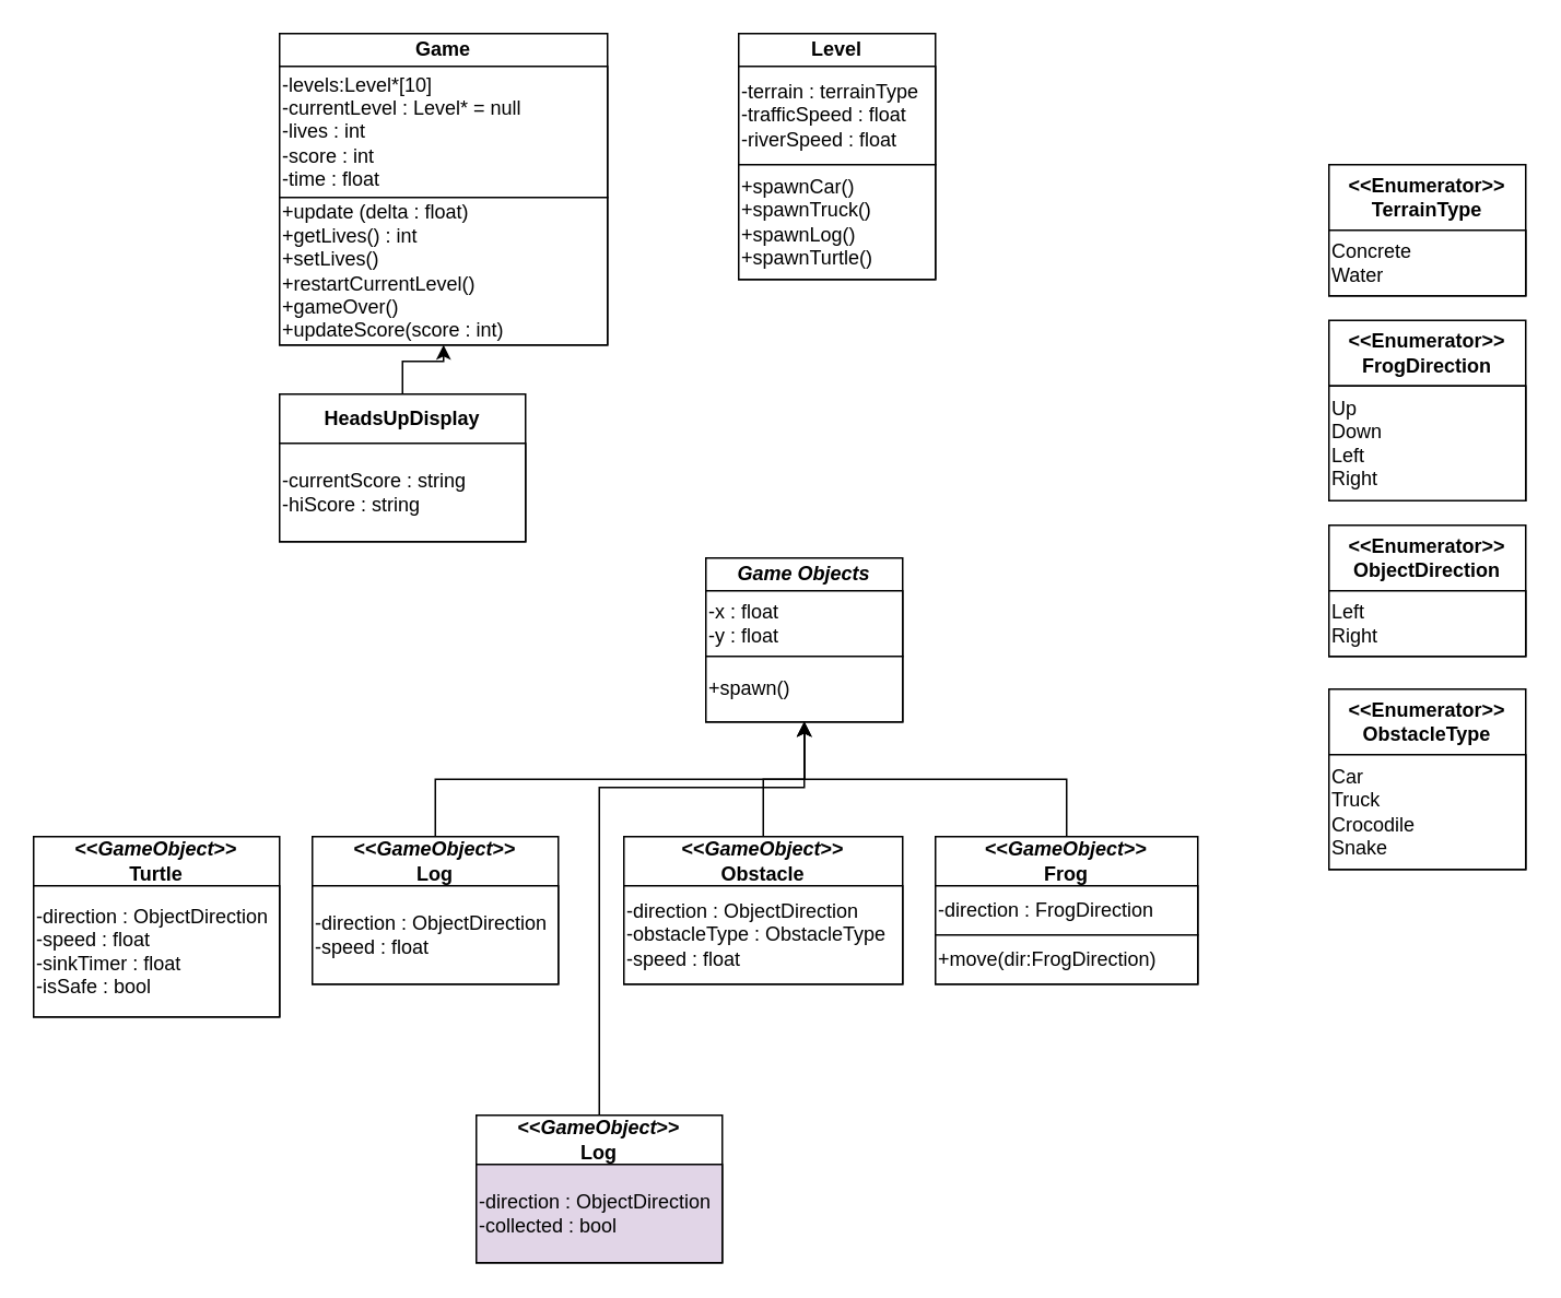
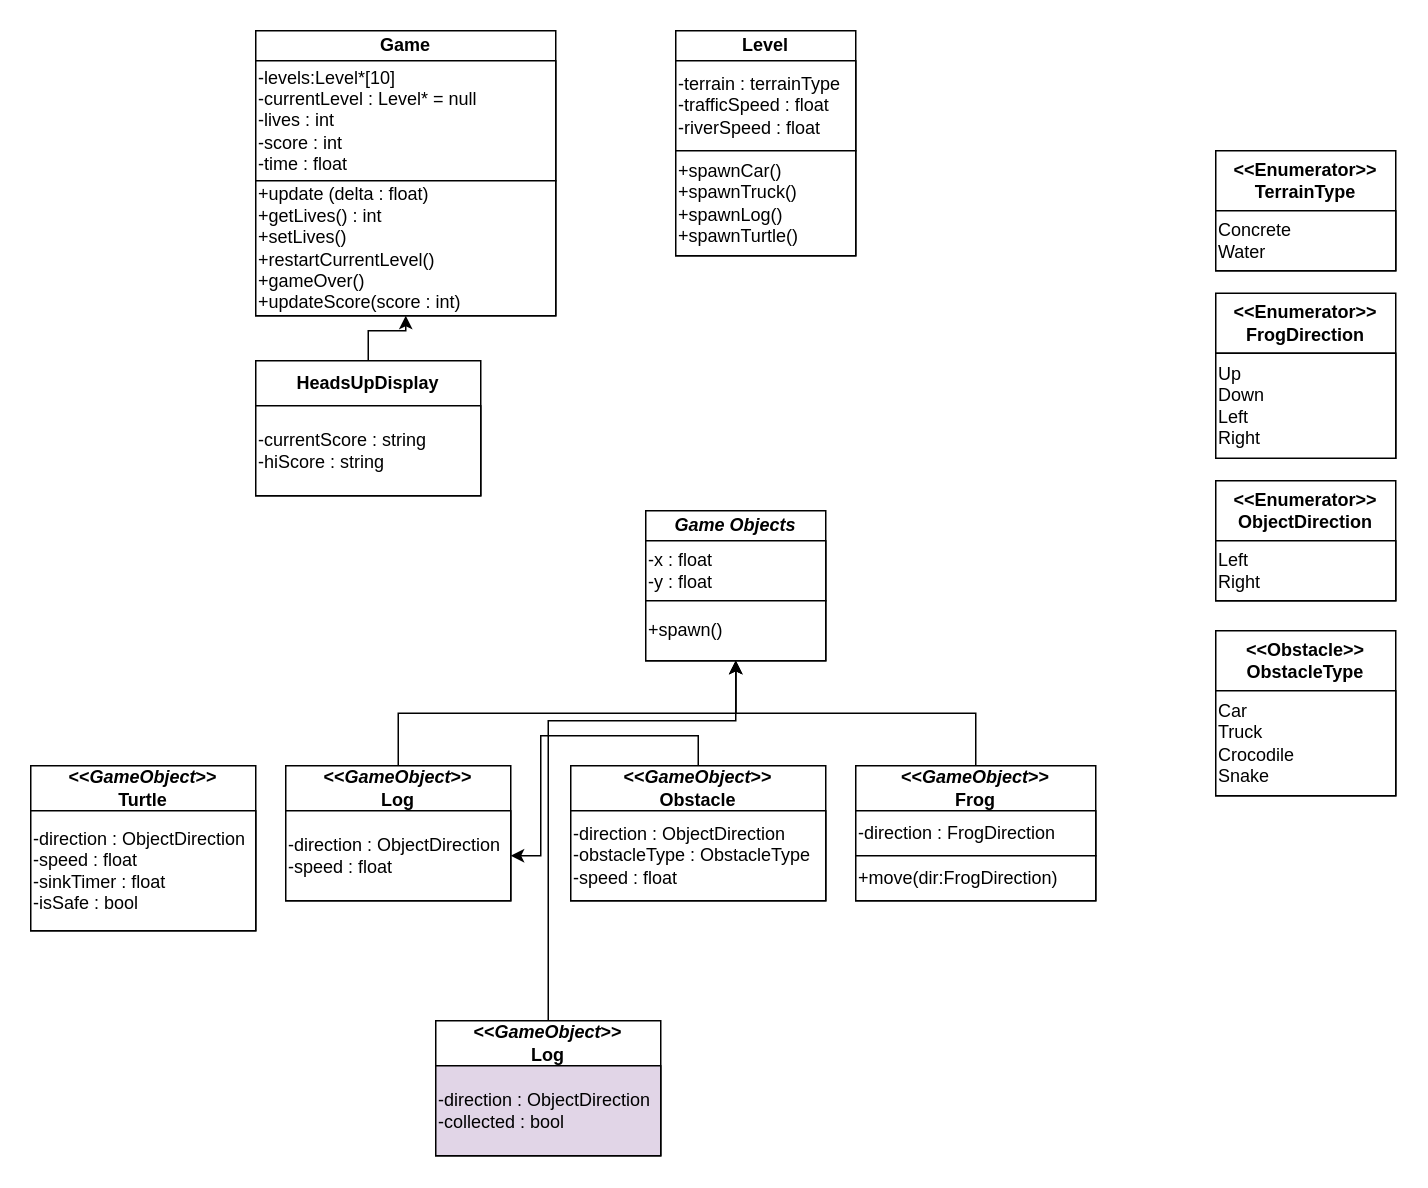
  <mxCell id="0" />
  <mxCell id="1" parent="0" />
  <mxCell id="2" value="&lt;div&gt;Game&lt;/div&gt;" style="swimlane;whiteSpace=wrap;html=1;startSize=20;" vertex="1" parent="1"><mxGeometry x="170" y="20" width="200" height="190" as="geometry" /></mxCell>
  <mxCell id="3" value="-levels:Level*[10]&lt;div&gt;-currentLevel : Level* = null&lt;/div&gt;&lt;div&gt;-lives : int&lt;/div&gt;&lt;div&gt;-score : int&lt;/div&gt;&lt;div&gt;-time : float&lt;/div&gt;" style="rounded=0;whiteSpace=wrap;html=1;align=left;" vertex="1" parent="2"><mxGeometry y="20" width="200" height="80" as="geometry" /></mxCell>
  <mxCell id="4" value="&lt;div&gt;+update (delta : float)&lt;/div&gt;+getLives() : int&lt;div&gt;+setLives()&lt;/div&gt;&lt;div&gt;+restartCurrentLevel()&lt;/div&gt;&lt;div&gt;+gameOver()&lt;/div&gt;&lt;div&gt;+updateScore(score : int)&lt;/div&gt;" style="rounded=0;whiteSpace=wrap;html=1;align=left;" vertex="1" parent="2"><mxGeometry y="100" width="200" height="90" as="geometry" /></mxCell>
  <mxCell id="5" style="edgeStyle=orthogonalEdgeStyle;rounded=0;orthogonalLoop=1;jettySize=auto;html=1;exitX=0.5;exitY=0;exitDx=0;exitDy=0;" edge="1" parent="1" source="6" target="4"><mxGeometry relative="1" as="geometry" /></mxCell>
  <mxCell id="6" value="HeadsUpDisplay" style="swimlane;whiteSpace=wrap;html=1;startSize=30;" vertex="1" parent="1"><mxGeometry x="170" y="240" width="150" height="90" as="geometry" /></mxCell>
  <mxCell id="7" value="-currentScore : string&lt;div&gt;&lt;span style=&quot;background-color: initial;&quot;&gt;-hiScore : string&lt;/span&gt;&lt;/div&gt;" style="rounded=0;whiteSpace=wrap;html=1;align=left;" vertex="1" parent="6"><mxGeometry y="30" width="150" height="60" as="geometry" /></mxCell>
  <mxCell id="8" value="Level" style="swimlane;whiteSpace=wrap;html=1;startSize=20;" vertex="1" parent="1"><mxGeometry x="450" y="20" width="120" height="150" as="geometry" /></mxCell>
  <mxCell id="9" value="-terrain : terrainType&lt;div&gt;-trafficSpeed : float&lt;/div&gt;&lt;div&gt;-riverSpeed : float&lt;/div&gt;" style="rounded=0;whiteSpace=wrap;html=1;align=left;" vertex="1" parent="8"><mxGeometry y="20" width="120" height="60" as="geometry" /></mxCell>
  <mxCell id="10" value="+spawnCar()&lt;div&gt;+spawnTruck()&lt;/div&gt;&lt;div&gt;+spawnLog()&lt;/div&gt;&lt;div&gt;+spawnTurtle()&lt;/div&gt;" style="rounded=0;whiteSpace=wrap;html=1;align=left;" vertex="1" parent="8"><mxGeometry y="80" width="120" height="70" as="geometry" /></mxCell>
  <mxCell id="11" style="edgeStyle=orthogonalEdgeStyle;rounded=0;orthogonalLoop=1;jettySize=auto;html=1;exitX=0.5;exitY=0;exitDx=0;exitDy=0;entryX=0.5;entryY=1;entryDx=0;entryDy=0;" edge="1" parent="1" source="12" target="22"><mxGeometry relative="1" as="geometry" /></mxCell>
  <mxCell id="12" value="&lt;div&gt;&amp;lt;&amp;lt;&lt;i&gt;GameObject&lt;/i&gt;&amp;gt;&amp;gt;&lt;/div&gt;Frog" style="swimlane;whiteSpace=wrap;html=1;startSize=30;" vertex="1" parent="1"><mxGeometry x="570" y="510" width="160" height="90" as="geometry" /></mxCell>
  <mxCell id="13" value="&lt;div&gt;-direction : FrogDirection&lt;/div&gt;" style="rounded=0;whiteSpace=wrap;html=1;align=left;" vertex="1" parent="12"><mxGeometry y="30" width="160" height="30" as="geometry" /></mxCell>
  <mxCell id="14" value="+move(dir:FrogDirection)" style="rounded=0;whiteSpace=wrap;html=1;align=left;" vertex="1" parent="12"><mxGeometry y="60" width="160" height="30" as="geometry" /></mxCell>
  <mxCell id="15" value="&amp;lt;&amp;lt;Enumerator&lt;span style=&quot;background-color: initial;&quot;&gt;&amp;gt;&amp;gt;&lt;/span&gt;&lt;div&gt;TerrainType&lt;/div&gt;" style="swimlane;whiteSpace=wrap;html=1;startSize=40;" vertex="1" parent="1"><mxGeometry x="810" y="100" width="120" height="80" as="geometry" /></mxCell>
  <mxCell id="16" value="Concrete&lt;div&gt;Water&lt;/div&gt;" style="rounded=0;whiteSpace=wrap;html=1;align=left;" vertex="1" parent="15"><mxGeometry y="40" width="120" height="40" as="geometry" /></mxCell>
  <mxCell id="17" value="&amp;lt;&amp;lt;Enumerator&amp;gt;&amp;gt;&lt;div&gt;FrogDirection&lt;/div&gt;" style="swimlane;whiteSpace=wrap;html=1;startSize=40;" vertex="1" parent="1"><mxGeometry x="810" y="195" width="120" height="110" as="geometry" /></mxCell>
  <mxCell id="18" value="Up&lt;div&gt;Down&lt;/div&gt;&lt;div&gt;Left&lt;/div&gt;&lt;div&gt;Right&lt;/div&gt;" style="rounded=0;whiteSpace=wrap;html=1;align=left;" vertex="1" parent="17"><mxGeometry y="40" width="120" height="70" as="geometry" /></mxCell>
- <mxCell id="19" style="edgeStyle=orthogonalEdgeStyle;rounded=0;orthogonalLoop=1;jettySize=auto;html=1;exitX=0.5;exitY=0;exitDx=0;exitDy=0;entryX=0.5;entryY=1;entryDx=0;entryDy=0;" edge="1" parent="1" source="20" target="24"><mxGeometry relative="1" as="geometry" /></mxCell>
+ <mxCell id="19" style="edgeStyle=orthogonalEdgeStyle;rounded=0;orthogonalLoop=1;jettySize=auto;html=1;exitX=0.5;exitY=0;exitDx=0;exitDy=0;" edge="1" parent="1" source="20" target="27"><mxGeometry relative="1" as="geometry" /></mxCell>
  <mxCell id="20" value="&amp;lt;&amp;lt;&lt;i&gt;GameObject&lt;/i&gt;&amp;gt;&amp;gt;&lt;div&gt;Obstacle&lt;/div&gt;" style="swimlane;whiteSpace=wrap;html=1;startSize=30;" vertex="1" parent="1"><mxGeometry x="380" y="510" width="170" height="90" as="geometry"><mxRectangle x="250" y="810" width="140" height="40" as="alternateBounds" /></mxGeometry></mxCell>
  <mxCell id="21" value="-direction : ObjectDirection&lt;div&gt;-obstacleType : ObstacleType&lt;/div&gt;&lt;div&gt;-speed : float&lt;/div&gt;" style="rounded=0;whiteSpace=wrap;html=1;align=left;" vertex="1" parent="20"><mxGeometry y="30" width="170" height="60" as="geometry" /></mxCell>
  <mxCell id="22" value="&lt;i&gt;Game Objects&lt;/i&gt;" style="swimlane;whiteSpace=wrap;html=1;startSize=20;" vertex="1" parent="1"><mxGeometry x="430" y="340" width="120" height="100" as="geometry" /></mxCell>
  <mxCell id="23" value="-x : float&lt;div&gt;-y : float&lt;/div&gt;" style="rounded=0;whiteSpace=wrap;html=1;align=left;" vertex="1" parent="22"><mxGeometry y="20" width="120" height="40" as="geometry" /></mxCell>
  <mxCell id="24" value="+spawn()" style="rounded=0;whiteSpace=wrap;html=1;align=left;" vertex="1" parent="22"><mxGeometry y="60" width="120" height="40" as="geometry" /></mxCell>
  <mxCell id="25" style="edgeStyle=orthogonalEdgeStyle;rounded=0;orthogonalLoop=1;jettySize=auto;html=1;exitX=0.5;exitY=0;exitDx=0;exitDy=0;entryX=0.5;entryY=1;entryDx=0;entryDy=0;" edge="1" parent="1" source="26" target="24"><mxGeometry relative="1" as="geometry"><mxPoint x="460" y="450" as="targetPoint" /></mxGeometry></mxCell>
  <mxCell id="26" value="&amp;lt;&amp;lt;&lt;i&gt;GameObject&lt;/i&gt;&amp;gt;&amp;gt;&lt;div&gt;Log&lt;/div&gt;" style="swimlane;whiteSpace=wrap;html=1;startSize=30;" vertex="1" parent="1"><mxGeometry x="190" y="510" width="150" height="90" as="geometry" /></mxCell>
  <mxCell id="27" value="-direction : ObjectDirection&lt;div&gt;-speed : float&lt;/div&gt;" style="rounded=0;whiteSpace=wrap;html=1;align=left;" vertex="1" parent="26"><mxGeometry y="30" width="150" height="60" as="geometry" /></mxCell>
  <mxCell id="28" value="&amp;lt;&amp;lt;&lt;i&gt;GameObject&lt;/i&gt;&amp;gt;&amp;gt;&lt;div&gt;Turtle&lt;/div&gt;" style="swimlane;whiteSpace=wrap;html=1;startSize=30;" vertex="1" parent="1"><mxGeometry x="20" y="510" width="150" height="110" as="geometry" /></mxCell>
  <mxCell id="29" value="-direction : ObjectDirection&lt;div&gt;-speed : float&lt;/div&gt;&lt;div&gt;-sinkTimer : float&lt;/div&gt;&lt;div&gt;-isSafe : bool&lt;/div&gt;" style="rounded=0;whiteSpace=wrap;html=1;align=left;" vertex="1" parent="28"><mxGeometry y="30" width="150" height="80" as="geometry" /></mxCell>
  <mxCell id="30" value="&amp;lt;&amp;lt;Enumerator&amp;gt;&amp;gt;&lt;div&gt;ObjectDirection&lt;/div&gt;" style="swimlane;whiteSpace=wrap;html=1;startSize=40;" vertex="1" parent="1"><mxGeometry x="810" y="320" width="120" height="80" as="geometry" /></mxCell>
  <mxCell id="31" value="&lt;div&gt;Left&lt;/div&gt;&lt;div&gt;Right&lt;/div&gt;" style="rounded=0;whiteSpace=wrap;html=1;align=left;" vertex="1" parent="30"><mxGeometry y="40" width="120" height="40" as="geometry" /></mxCell>
- <mxCell id="32" value="&amp;lt;&amp;lt;Enumerator&amp;gt;&amp;gt;&lt;div&gt;ObstacleType&lt;/div&gt;" style="swimlane;whiteSpace=wrap;html=1;startSize=40;" vertex="1" parent="1"><mxGeometry x="810" y="420" width="120" height="110" as="geometry" /></mxCell>
+ <mxCell id="32" value="&amp;lt;&amp;lt;Obstacle&amp;gt;&amp;gt;&lt;div&gt;ObstacleType&lt;/div&gt;" style="swimlane;whiteSpace=wrap;html=1;startSize=40;" vertex="1" parent="1"><mxGeometry x="810" y="420" width="120" height="110" as="geometry" /></mxCell>
  <mxCell id="33" value="&lt;div&gt;Car&lt;/div&gt;&lt;div&gt;Truck&lt;/div&gt;&lt;div&gt;Crocodile&lt;/div&gt;&lt;div&gt;Snake&lt;/div&gt;" style="rounded=0;whiteSpace=wrap;html=1;align=left;" vertex="1" parent="32"><mxGeometry y="40" width="120" height="70" as="geometry" /></mxCell>
  <mxCell id="34" style="edgeStyle=orthogonalEdgeStyle;rounded=0;orthogonalLoop=1;jettySize=auto;html=1;exitX=0.5;exitY=0;exitDx=0;exitDy=0;entryX=0.5;entryY=1;entryDx=0;entryDy=0;" edge="1" parent="1" source="35" target="22"><mxGeometry relative="1" as="geometry"><Array as="points"><mxPoint x="365" y="480" /><mxPoint x="490" y="480" /></Array></mxGeometry></mxCell>
  <mxCell id="35" value="&amp;lt;&amp;lt;&lt;i&gt;GameObject&lt;/i&gt;&amp;gt;&amp;gt;&lt;div&gt;Log&lt;/div&gt;" style="swimlane;whiteSpace=wrap;html=1;startSize=30;" vertex="1" parent="1"><mxGeometry x="290" y="680" width="150" height="90" as="geometry" /></mxCell>
  <mxCell id="36" value="-direction : ObjectDirection&lt;div&gt;-collected : bool&lt;/div&gt;" style="rounded=0;whiteSpace=wrap;html=1;align=left;fillColor=#e1d5e7;" vertex="1" parent="35"><mxGeometry y="30" width="150" height="60" as="geometry" /></mxCell>
